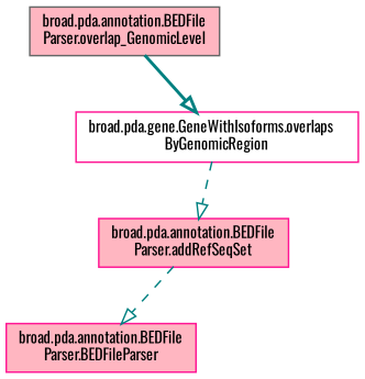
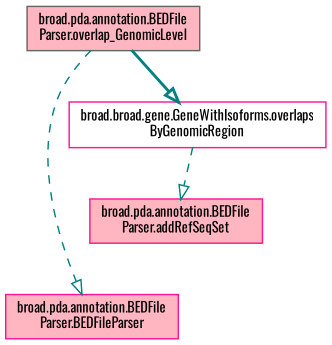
  digraph {
    fontname=Oswald
    rankdir=TB
    node [color=deeppink fillcolor=lightpink fontname=Oswald fontsize=10 shape=record style=filled]
    edge [arrowhead=onormal color=teal fontname=Oswald fontsize=10 labelfontname=Helvetica labelfontsize=10 style=dashed]
    n1 [color=gray40 fontcolor=black height=0.2 label="broad.pda.annotation.BEDFile\lParser.overlap_GenomicLevel" width=0.4]
    n2 [height=0.2 label="broad.pda.annotation.BEDFile\lParser.BEDFileParser" width=0.4]
-   n3 [fillcolor=white height=0.2 label="broad.pda.gene.GeneWithIsoforms.overlaps\lByGenomicRegion" width=0.4]
+   n3 [fillcolor=white height=0.2 label="broad.broad.gene.GeneWithIsoforms.overlaps\lByGenomicRegion" width=0.4]
    n4 [height=0.2 label="broad.pda.annotation.BEDFile\lParser.addRefSeqSet" width=0.4]
-   n4 -> n2
+   n1 -> n2
    n1 -> n3 [style=bold]
    n3 -> n4
  }
